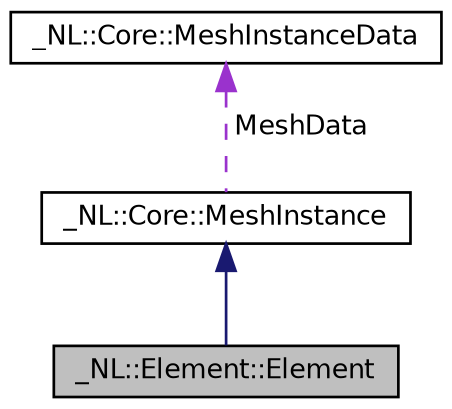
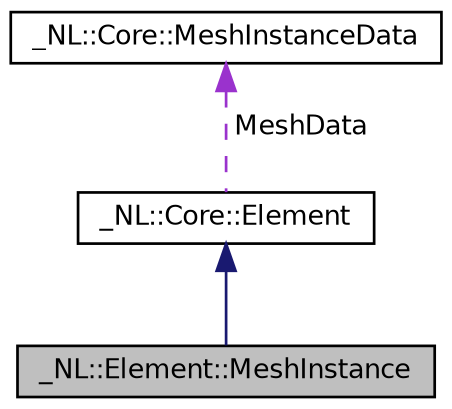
  digraph {
    node [color=black fillcolor=white fontname=Helvetica fontsize=10 shape=record style=filled]
    edge [dir=back fontname=Helvetica fontsize=10 labelfontname=Helvetica labelfontsize=10]
-   n1 [fillcolor=grey75 fontcolor=black height=0.2 label="_NL::Element::Element" width=0.4]
-   n2 [height=0.2 label="_NL::Core::MeshInstance" width=0.4]
+   n1 [fillcolor=grey75 fontcolor=black height=0.2 label="_NL::Element::MeshInstance" width=0.4]
+   n2 [height=0.2 label="_NL::Core::Element" width=0.4]
    n3 [height=0.2 label="_NL::Core::MeshInstanceData" width=0.4]
    n2 -> n1 [color=midnightblue style=solid]
    n3 -> n2 [color=darkorchid3 label=" MeshData" style=dashed]
  }
